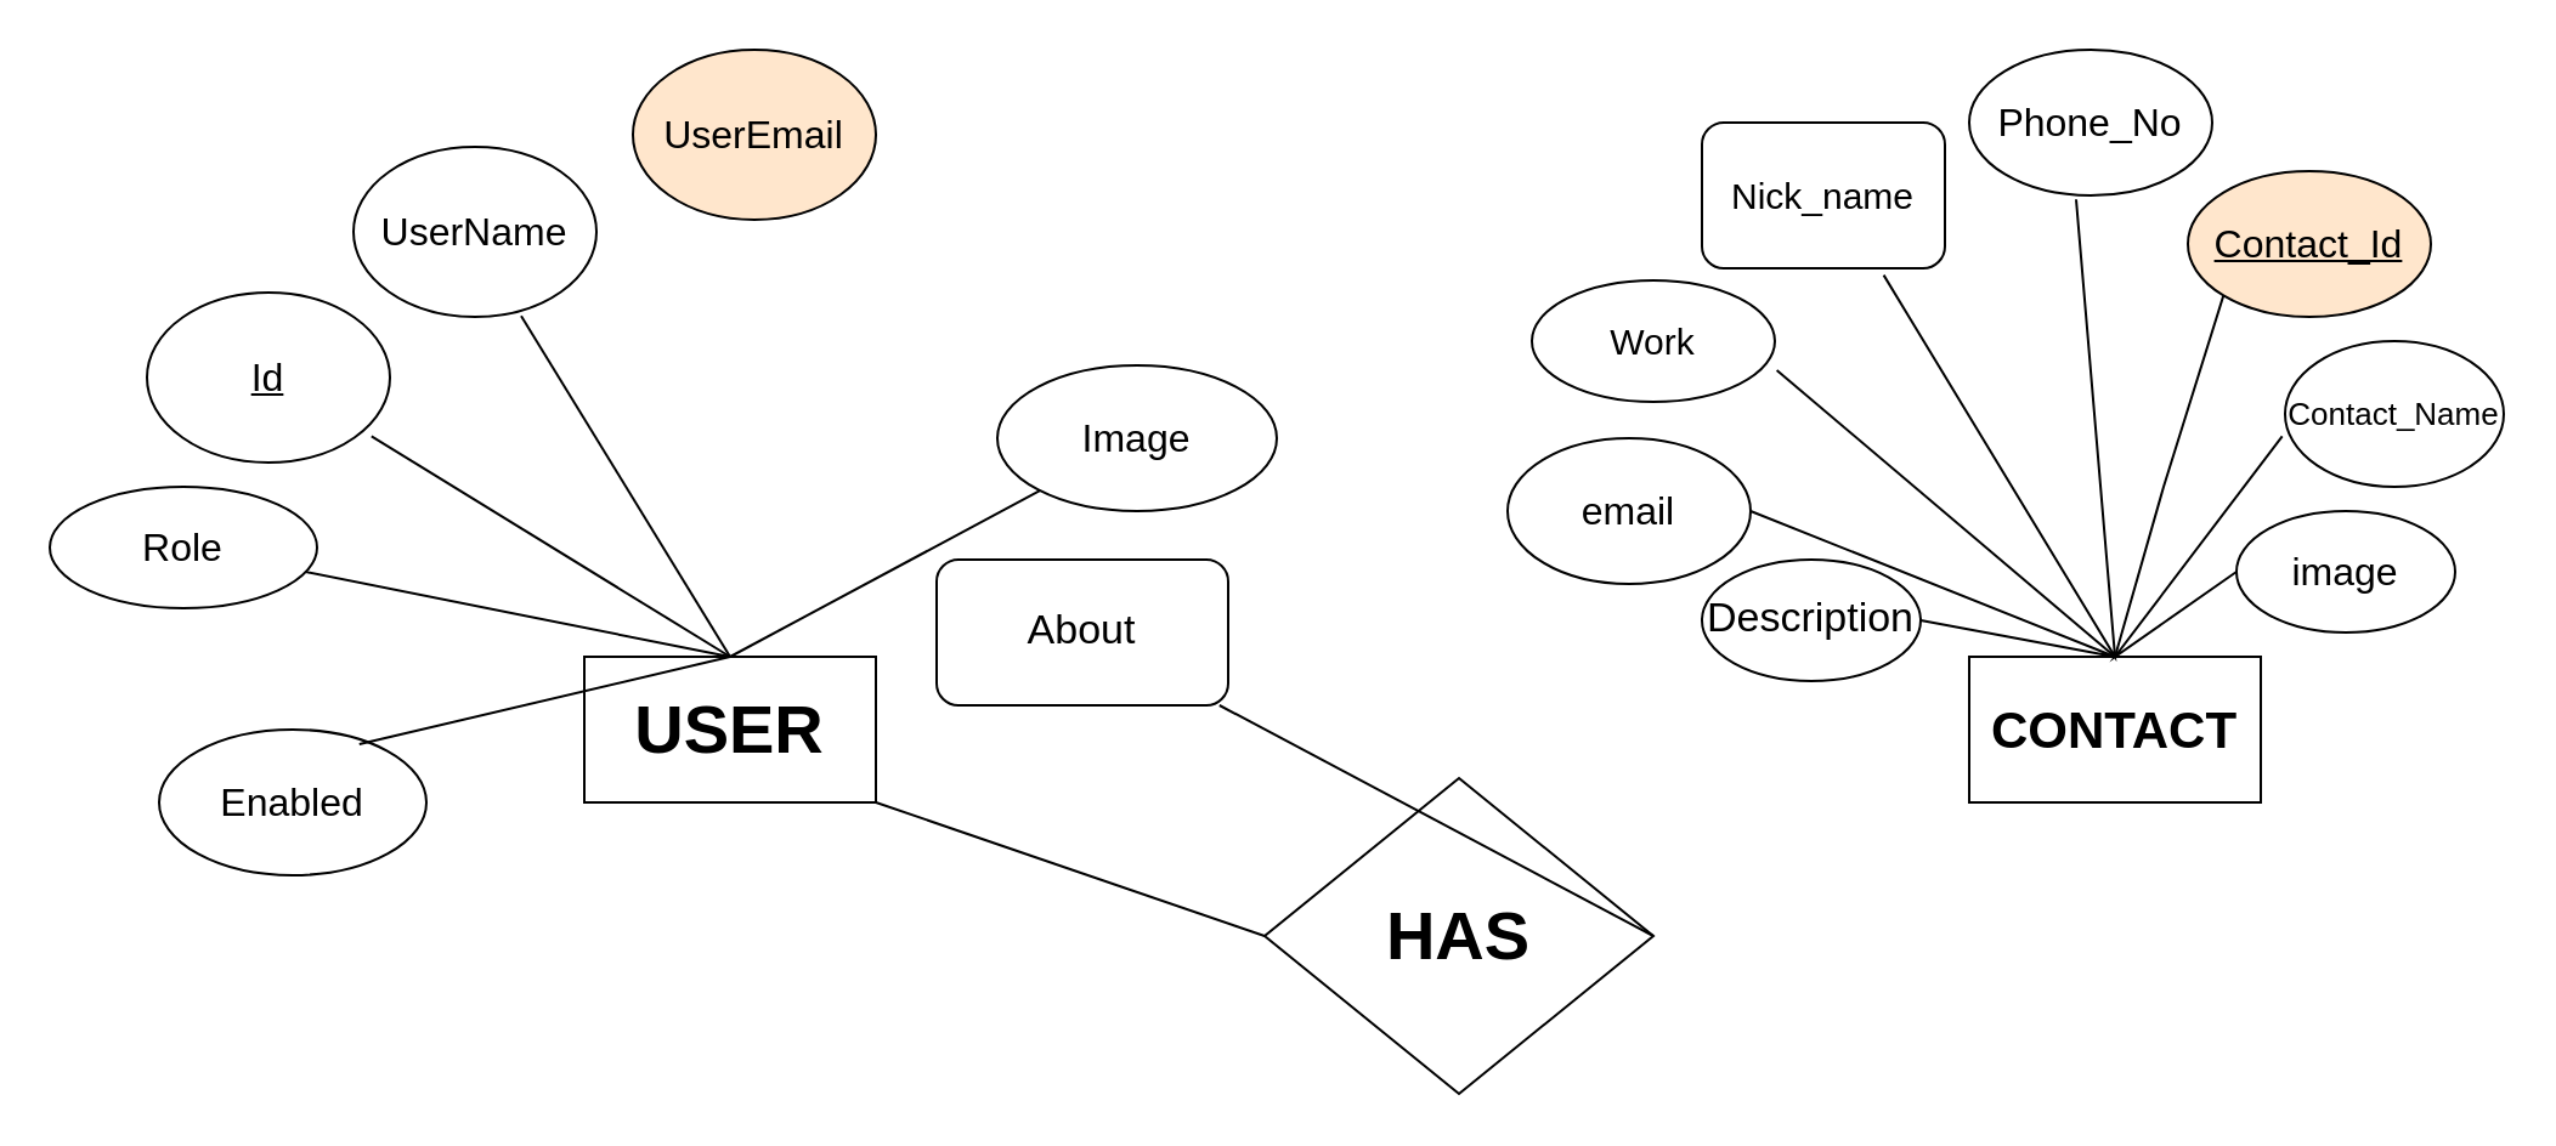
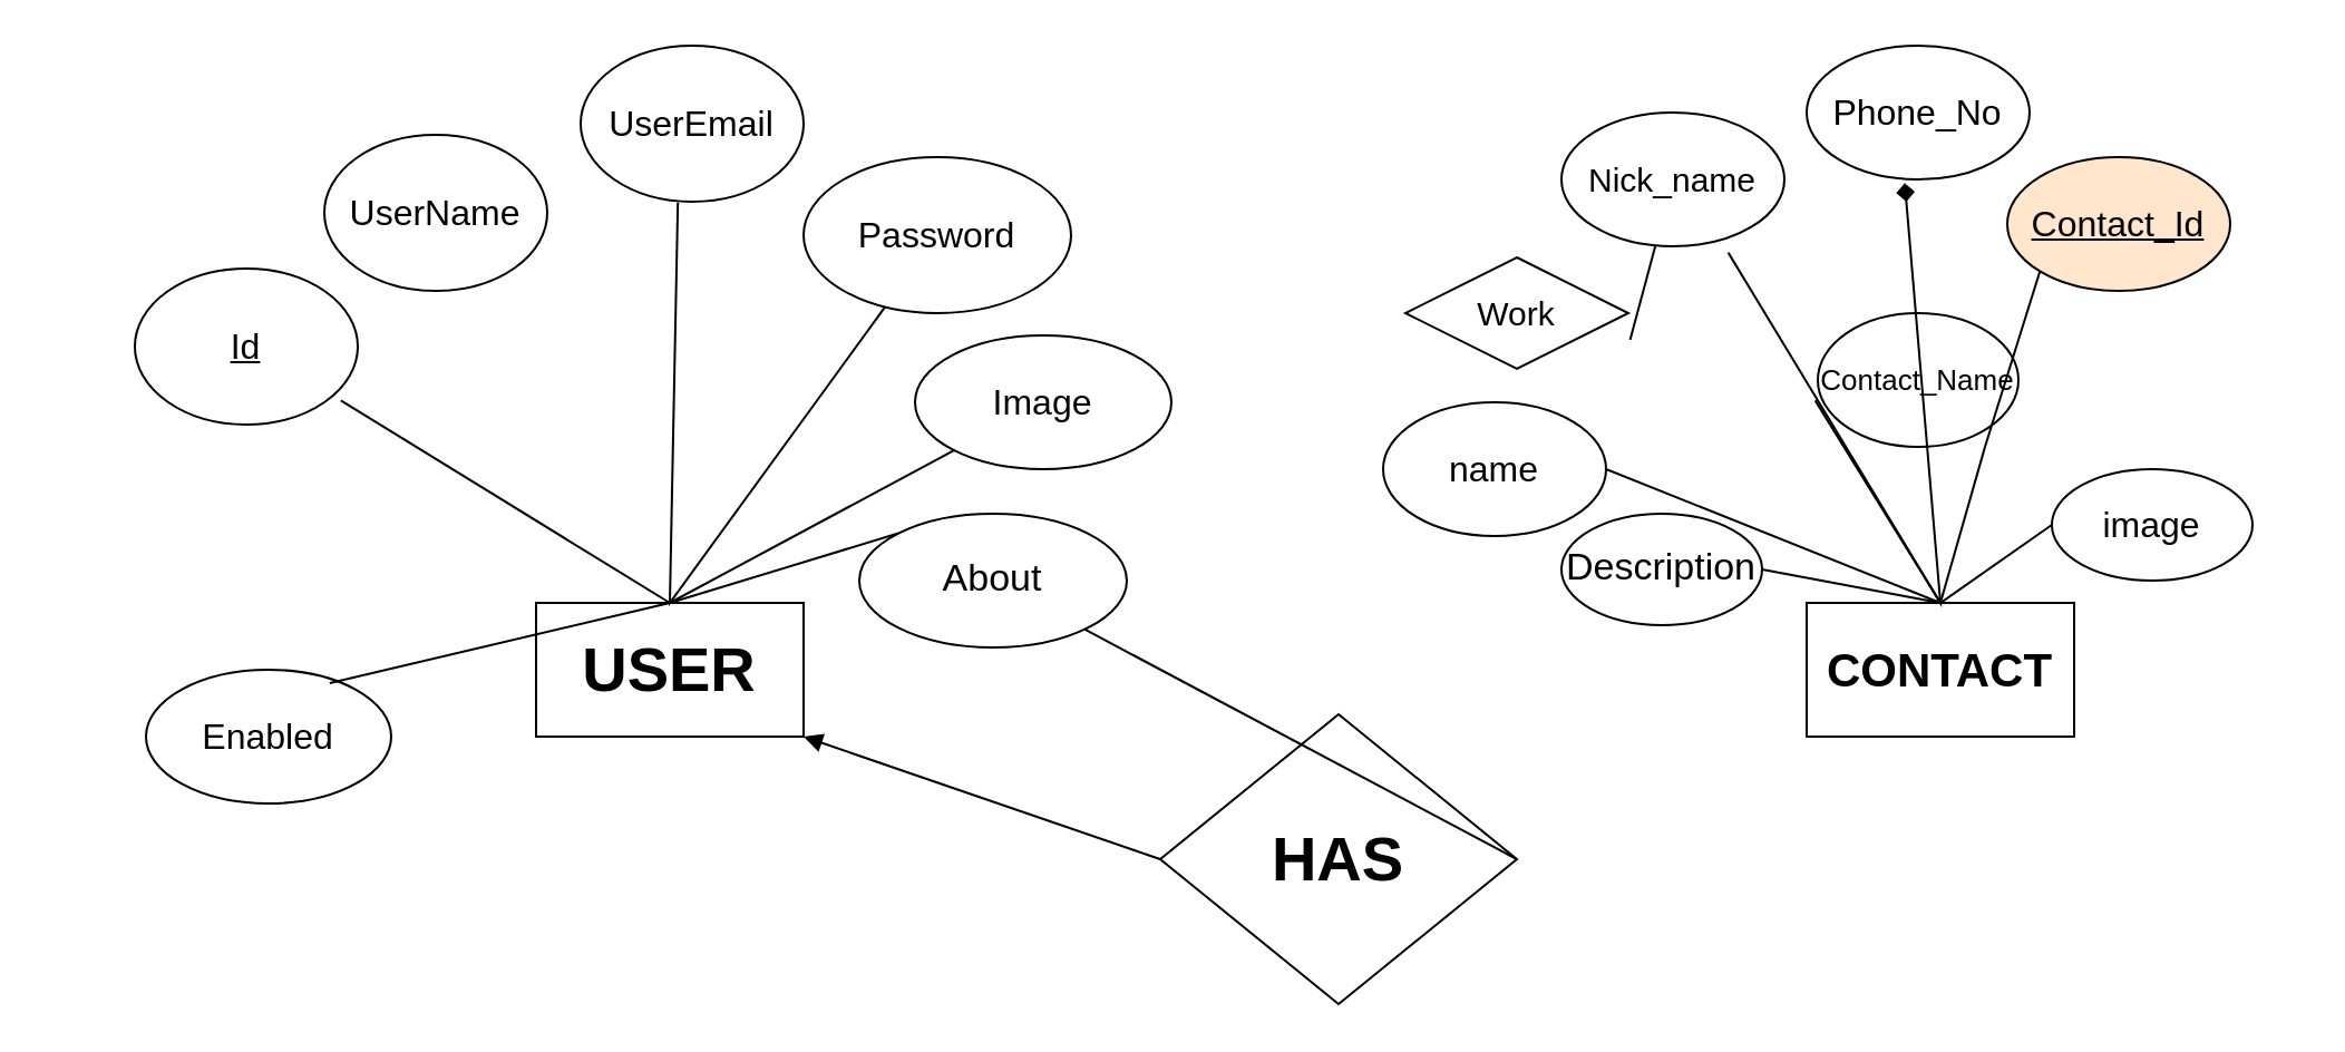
  <mxCell id="0" />
  <mxCell id="1" parent="0" />
  <mxCell id="2" value="&lt;font style=&quot;font-size: 28px;&quot;&gt;&lt;b&gt;USER&lt;/b&gt;&lt;/font&gt;" style="rounded=0;whiteSpace=wrap;html=1;" vertex="1" parent="1"><mxGeometry x="240" y="270" width="120" height="60" as="geometry" /></mxCell>
  <mxCell id="3" value="&lt;font style=&quot;font-size: 21px;&quot;&gt;&lt;b&gt;CONTACT&lt;/b&gt;&lt;/font&gt;" style="rounded=0;whiteSpace=wrap;html=1;" vertex="1" parent="1"><mxGeometry x="810" y="270" width="120" height="60" as="geometry" /></mxCell>
  <mxCell id="4" value="&lt;font style=&quot;font-size: 16px;&quot;&gt;&lt;u&gt;Id&lt;/u&gt;&lt;/font&gt;" style="ellipse;whiteSpace=wrap;html=1;" vertex="1" parent="1"><mxGeometry x="60" y="120" width="100" height="70" as="geometry" /></mxCell>
  <mxCell id="5" value="&lt;font style=&quot;font-size: 16px;&quot;&gt;UserName&lt;/font&gt;" style="ellipse;whiteSpace=wrap;html=1;" vertex="1" parent="1"><mxGeometry x="145" y="60" width="100" height="70" as="geometry" /></mxCell>
- <mxCell id="6" value="&lt;font style=&quot;font-size: 16px;&quot;&gt;UserEmail&lt;/font&gt;" style="ellipse;whiteSpace=wrap;html=1;fillColor=#ffe6cc;" vertex="1" parent="1"><mxGeometry x="260" y="20" width="100" height="70" as="geometry" /></mxCell>
+ <mxCell id="6" value="&lt;font style=&quot;font-size: 16px;&quot;&gt;UserEmail&lt;/font&gt;" style="ellipse;whiteSpace=wrap;html=1;" vertex="1" parent="1"><mxGeometry x="260" y="20" width="100" height="70" as="geometry" /></mxCell>
+ <mxCell id="7" value="&lt;font style=&quot;font-size: 16px;&quot;&gt;Password&lt;/font&gt;" style="ellipse;whiteSpace=wrap;html=1;" vertex="1" parent="1"><mxGeometry x="360" y="70" width="120" height="70" as="geometry" /></mxCell>
  <mxCell id="8" value="&lt;font style=&quot;font-size: 16px;&quot;&gt;Image&lt;/font&gt;" style="ellipse;whiteSpace=wrap;html=1;" vertex="1" parent="1"><mxGeometry x="410" y="150" width="115" height="60" as="geometry" /></mxCell>
- <mxCell id="9" value="&lt;span style=&quot;font-size: 17px;&quot;&gt;About&lt;/span&gt;" style="whiteSpace=wrap;html=1;rounded=1;" vertex="1" parent="1"><mxGeometry x="385" y="230" width="120" height="60" as="geometry" /></mxCell>
- <mxCell id="10" value="&lt;font style=&quot;font-size: 16px;&quot;&gt;Role&lt;/font&gt;" style="ellipse;whiteSpace=wrap;html=1;" vertex="1" parent="1"><mxGeometry x="20" y="200" width="110" height="50" as="geometry" /></mxCell>
+ <mxCell id="9" value="&lt;span style=&quot;font-size: 17px;&quot;&gt;About&lt;/span&gt;" style="ellipse;whiteSpace=wrap;html=1;" vertex="1" parent="1"><mxGeometry x="385" y="230" width="120" height="60" as="geometry" /></mxCell>
  <mxCell id="11" value="&lt;font style=&quot;font-size: 16px;&quot;&gt;Enabled&lt;/font&gt;" style="ellipse;whiteSpace=wrap;html=1;" vertex="1" parent="1"><mxGeometry x="65" y="300" width="110" height="60" as="geometry" /></mxCell>
- <mxCell id="13" value="" style="endArrow=none;html=1;rounded=0;exitX=0.5;exitY=0;exitDx=0;exitDy=0;entryX=0.69;entryY=0.994;entryDx=0;entryDy=0;entryPerimeter=0;" edge="1" parent="1" source="2" target="5"><mxGeometry width="50" height="50" relative="1" as="geometry"><mxPoint x="530" y="280" as="sourcePoint" /><mxPoint x="580" y="230" as="targetPoint" /></mxGeometry></mxCell>
+ <mxCell id="12" value="" style="endArrow=none;html=1;rounded=0;entryX=0.436;entryY=1.006;entryDx=0;entryDy=0;entryPerimeter=0;" edge="1" parent="1" source="7" target="6"><mxGeometry width="50" height="50" relative="1" as="geometry"><mxPoint x="530" y="280" as="sourcePoint" /><mxPoint x="580" y="230" as="targetPoint" /><Array as="points"><mxPoint x="300" y="270" /></Array></mxGeometry></mxCell>
  <mxCell id="14" value="" style="endArrow=none;html=1;rounded=0;entryX=0.924;entryY=0.846;entryDx=0;entryDy=0;entryPerimeter=0;" edge="1" parent="1" target="4"><mxGeometry width="50" height="50" relative="1" as="geometry"><mxPoint x="300" y="270" as="sourcePoint" /><mxPoint x="580" y="230" as="targetPoint" /></mxGeometry></mxCell>
- <mxCell id="15" value="" style="endArrow=none;html=1;rounded=0;exitX=0.5;exitY=0;exitDx=0;exitDy=0;" edge="1" parent="1" source="2" target="10"><mxGeometry width="50" height="50" relative="1" as="geometry"><mxPoint x="530" y="280" as="sourcePoint" /><mxPoint x="580" y="230" as="targetPoint" /></mxGeometry></mxCell>
  <mxCell id="16" value="" style="endArrow=none;html=1;rounded=0;exitX=0.5;exitY=0;exitDx=0;exitDy=0;" edge="1" parent="1" source="2" target="8"><mxGeometry width="50" height="50" relative="1" as="geometry"><mxPoint x="530" y="280" as="sourcePoint" /><mxPoint x="580" y="230" as="targetPoint" /></mxGeometry></mxCell>
+ <mxCell id="17" value="" style="endArrow=none;html=1;rounded=0;exitX=0.5;exitY=0;exitDx=0;exitDy=0;entryX=0;entryY=0;entryDx=0;entryDy=0;" edge="1" parent="1" source="2" target="9"><mxGeometry width="50" height="50" relative="1" as="geometry"><mxPoint x="530" y="280" as="sourcePoint" /><mxPoint x="580" y="230" as="targetPoint" /></mxGeometry></mxCell>
  <mxCell id="18" value="" style="endArrow=none;html=1;rounded=0;entryX=0.749;entryY=0.1;entryDx=0;entryDy=0;entryPerimeter=0;" edge="1" parent="1" target="11"><mxGeometry width="50" height="50" relative="1" as="geometry"><mxPoint x="300" y="270" as="sourcePoint" /><mxPoint x="580" y="230" as="targetPoint" /></mxGeometry></mxCell>
  <mxCell id="19" value="&lt;font style=&quot;font-size: 16px;&quot;&gt;&lt;u&gt;Contact_Id&lt;/u&gt;&lt;/font&gt;" style="ellipse;whiteSpace=wrap;html=1;fillColor=#ffe6cc;" vertex="1" parent="1"><mxGeometry x="900" y="70" width="100" height="60" as="geometry" /></mxCell>
- <mxCell id="20" value="&lt;font style=&quot;font-size: 13px;&quot;&gt;Contact_Name&lt;/font&gt;" style="ellipse;whiteSpace=wrap;html=1;" vertex="1" parent="1"><mxGeometry x="940" y="140" width="90" height="60" as="geometry" /></mxCell>
- <mxCell id="21" value="&lt;font style=&quot;font-size: 15px;&quot;&gt;Nick_name&lt;/font&gt;" style="whiteSpace=wrap;html=1;rounded=1;" vertex="1" parent="1"><mxGeometry x="700" y="50" width="100" height="60" as="geometry" /></mxCell>
- <mxCell id="22" value="&lt;font style=&quot;font-size: 15px;&quot;&gt;Work&lt;/font&gt;" style="ellipse;whiteSpace=wrap;html=1;" vertex="1" parent="1"><mxGeometry x="630" y="115" width="100" height="50" as="geometry" /></mxCell>
- <mxCell id="23" value="&lt;font style=&quot;font-size: 16px;&quot;&gt;email&lt;/font&gt;" style="ellipse;whiteSpace=wrap;html=1;" vertex="1" parent="1"><mxGeometry x="620" y="180" width="100" height="60" as="geometry" /></mxCell>
+ <mxCell id="20" value="&lt;font style=&quot;font-size: 13px;&quot;&gt;Contact_Name&lt;/font&gt;" style="ellipse;whiteSpace=wrap;html=1;" vertex="1" parent="1"><mxGeometry x="815" y="140" width="90" height="60" as="geometry" /></mxCell>
+ <mxCell id="21" value="&lt;font style=&quot;font-size: 15px;&quot;&gt;Nick_name&lt;/font&gt;" style="ellipse;whiteSpace=wrap;html=1;" vertex="1" parent="1"><mxGeometry x="700" y="50" width="100" height="60" as="geometry" /></mxCell>
+ <mxCell id="22" value="&lt;font style=&quot;font-size: 15px;&quot;&gt;Work&lt;/font&gt;" style="rhombus;whiteSpace=wrap;html=1;" vertex="1" parent="1"><mxGeometry x="630" y="115" width="100" height="50" as="geometry" /></mxCell>
+ <mxCell id="23" value="&lt;font style=&quot;font-size: 16px;&quot;&gt;name&lt;/font&gt;" style="ellipse;whiteSpace=wrap;html=1;" vertex="1" parent="1"><mxGeometry x="620" y="180" width="100" height="60" as="geometry" /></mxCell>
  <mxCell id="24" value="&lt;font style=&quot;font-size: 16px;&quot;&gt;image&lt;/font&gt;" style="ellipse;whiteSpace=wrap;html=1;" vertex="1" parent="1"><mxGeometry x="920" y="210" width="90" height="50" as="geometry" /></mxCell>
  <mxCell id="25" value="&lt;font style=&quot;font-size: 17px;&quot;&gt;Description&lt;/font&gt;" style="ellipse;whiteSpace=wrap;html=1;" vertex="1" parent="1"><mxGeometry x="700" y="230" width="90" height="50" as="geometry" /></mxCell>
  <mxCell id="26" value="&lt;font style=&quot;font-size: 16px;&quot;&gt;Phone_No&lt;/font&gt;" style="ellipse;whiteSpace=wrap;html=1;" vertex="1" parent="1"><mxGeometry x="810" y="20" width="100" height="60" as="geometry" /></mxCell>
- <mxCell id="27" value="" style="endArrow=none;html=1;rounded=0;entryX=0.44;entryY=1.027;entryDx=0;entryDy=0;entryPerimeter=0;exitX=0.748;exitY=1.047;exitDx=0;exitDy=0;exitPerimeter=0;" edge="1" parent="1" source="21" target="26"><mxGeometry width="50" height="50" relative="1" as="geometry"><mxPoint x="530" y="260" as="sourcePoint" /><mxPoint x="580" y="210" as="targetPoint" /><Array as="points"><mxPoint x="870" y="270" /></Array></mxGeometry></mxCell>
- <mxCell id="28" value="" style="endArrow=none;html=1;rounded=0;entryX=0.5;entryY=0;entryDx=0;entryDy=0;exitX=1.008;exitY=0.74;exitDx=0;exitDy=0;exitPerimeter=0;" edge="1" parent="1" source="22" target="3"><mxGeometry width="50" height="50" relative="1" as="geometry"><mxPoint x="530" y="260" as="sourcePoint" /><mxPoint x="580" y="210" as="targetPoint" /></mxGeometry></mxCell>
+ <mxCell id="27" value="" style="endArrow=diamond;html=1;rounded=0;entryX=0.44;entryY=1.027;entryDx=0;entryDy=0;entryPerimeter=0;exitX=0.748;exitY=1.047;exitDx=0;exitDy=0;exitPerimeter=0;" edge="1" parent="1" source="21" target="26"><mxGeometry width="50" height="50" relative="1" as="geometry"><mxPoint x="530" y="260" as="sourcePoint" /><mxPoint x="580" y="210" as="targetPoint" /><Array as="points"><mxPoint x="870" y="270" /></Array></mxGeometry></mxCell>
+ <mxCell id="28" value="" style="endArrow=none;html=1;rounded=0;exitX=1.008;exitY=0.74;exitDx=0;exitDy=0;exitPerimeter=0;" edge="1" parent="1" source="22" target="21"><mxGeometry width="50" height="50" relative="1" as="geometry"><mxPoint x="530" y="260" as="sourcePoint" /><mxPoint x="580" y="210" as="targetPoint" /></mxGeometry></mxCell>
  <mxCell id="29" value="" style="endArrow=none;html=1;rounded=0;exitX=0;exitY=1;exitDx=0;exitDy=0;" edge="1" parent="1" source="19"><mxGeometry width="50" height="50" relative="1" as="geometry"><mxPoint x="530" y="260" as="sourcePoint" /><mxPoint x="870" y="270" as="targetPoint" /><Array as="points"><mxPoint x="890" y="200" /></Array></mxGeometry></mxCell>
  <mxCell id="30" value="" style="endArrow=none;html=1;rounded=0;entryX=1;entryY=0.5;entryDx=0;entryDy=0;exitX=1;exitY=0.5;exitDx=0;exitDy=0;" edge="1" parent="1" source="25" target="23"><mxGeometry width="50" height="50" relative="1" as="geometry"><mxPoint x="530" y="260" as="sourcePoint" /><mxPoint x="580" y="210" as="targetPoint" /><Array as="points"><mxPoint x="870" y="270" /></Array></mxGeometry></mxCell>
  <mxCell id="31" value="" style="endArrow=none;html=1;rounded=0;entryX=-0.013;entryY=0.653;entryDx=0;entryDy=0;entryPerimeter=0;exitX=0;exitY=0.5;exitDx=0;exitDy=0;" edge="1" parent="1" source="24" target="20"><mxGeometry width="50" height="50" relative="1" as="geometry"><mxPoint x="530" y="260" as="sourcePoint" /><mxPoint x="580" y="210" as="targetPoint" /><Array as="points"><mxPoint x="870" y="270" /></Array></mxGeometry></mxCell>
  <mxCell id="32" value="&lt;font style=&quot;font-size: 28px;&quot;&gt;&lt;b&gt;HAS&lt;/b&gt;&lt;/font&gt;" style="rhombus;whiteSpace=wrap;html=1;" vertex="1" parent="1"><mxGeometry x="520" y="320" width="160" height="130" as="geometry" /></mxCell>
- <mxCell id="33" value="" style="endArrow=none;html=1;rounded=0;exitX=0;exitY=0.5;exitDx=0;exitDy=0;entryX=1;entryY=1;entryDx=0;entryDy=0;" edge="1" parent="1" source="32" target="2"><mxGeometry width="50" height="50" relative="1" as="geometry"><mxPoint x="530" y="260" as="sourcePoint" /><mxPoint x="580" y="210" as="targetPoint" /></mxGeometry></mxCell>
+ <mxCell id="33" value="" style="endArrow=block;html=1;rounded=0;exitX=0;exitY=0.5;exitDx=0;exitDy=0;entryX=1;entryY=1;entryDx=0;entryDy=0;" edge="1" parent="1" source="32" target="2"><mxGeometry width="50" height="50" relative="1" as="geometry"><mxPoint x="530" y="260" as="sourcePoint" /><mxPoint x="580" y="210" as="targetPoint" /></mxGeometry></mxCell>
  <mxCell id="34" value="" style="endArrow=none;html=1;rounded=0;exitX=1;exitY=0.5;exitDx=0;exitDy=0;" edge="1" parent="1" source="32" target="9"><mxGeometry width="50" height="50" relative="1" as="geometry"><mxPoint x="530" y="260" as="sourcePoint" /><mxPoint x="580" y="210" as="targetPoint" /></mxGeometry></mxCell>
